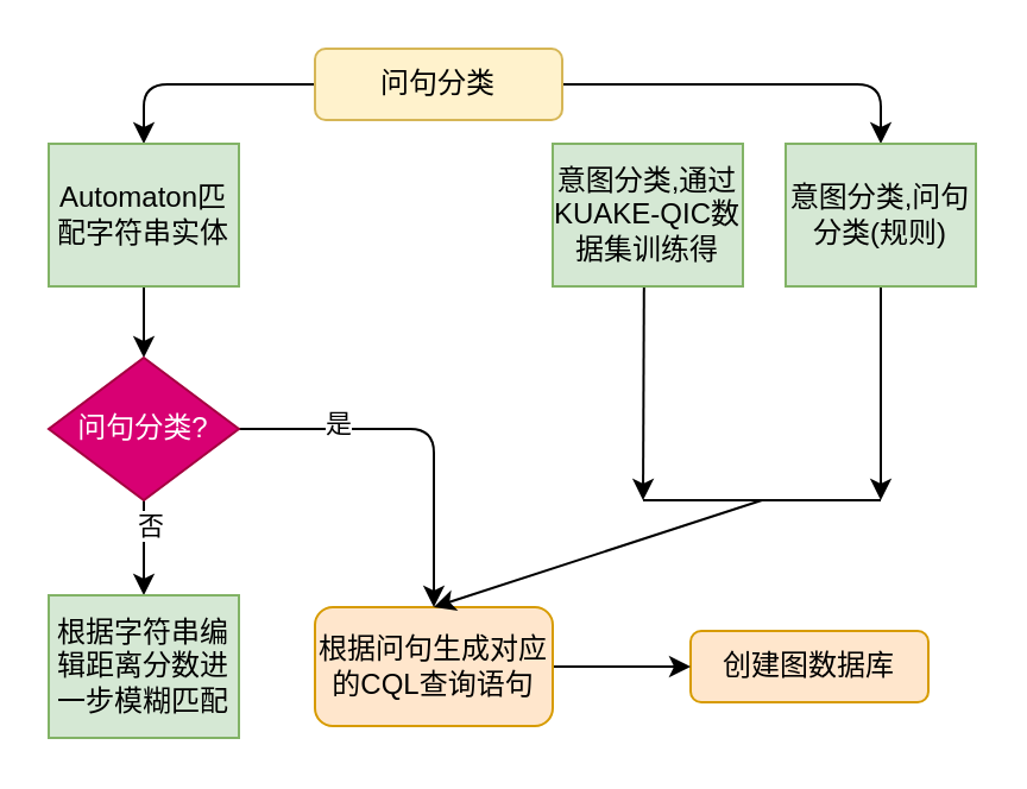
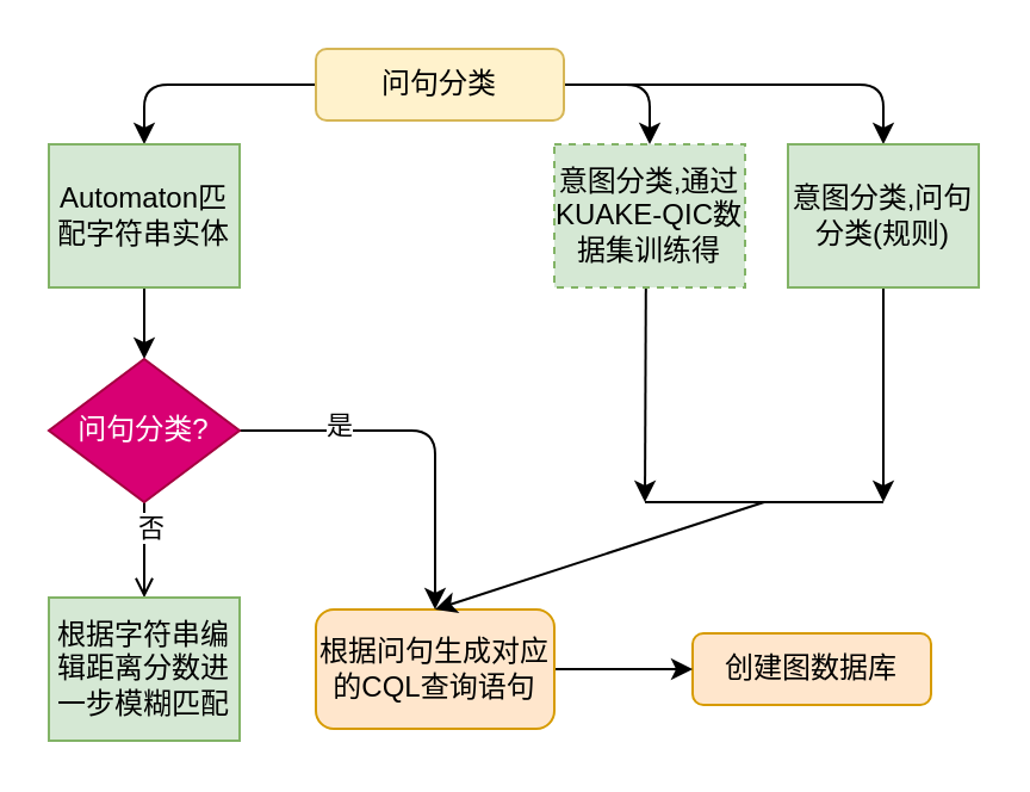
  <mxCell id="0" />
  <mxCell id="1" parent="0" />
  <mxCell id="2" value="创建图数据库" style="rounded=1;whiteSpace=wrap;html=1;fillColor=#ffe6cc;strokeColor=#d79b00;" parent="1" vertex="1"><mxGeometry x="290" y="265" width="100" height="30" as="geometry" /></mxCell>
  <mxCell id="3" style="edgeStyle=orthogonalEdgeStyle;html=1;entryX=0.5;entryY=0;entryDx=0;entryDy=0;" parent="1" source="6" target="14" edge="1"><mxGeometry relative="1" as="geometry" /></mxCell>
  <mxCell id="4" style="edgeStyle=orthogonalEdgeStyle;html=1;entryX=0.5;entryY=0;entryDx=0;entryDy=0;" parent="1" source="6" target="12" edge="1"><mxGeometry relative="1" as="geometry" /></mxCell>
+ <mxCell id="5" style="edgeStyle=orthogonalEdgeStyle;html=1;entryX=0.5;entryY=0;entryDx=0;entryDy=0;exitX=1;exitY=0.5;exitDx=0;exitDy=0;" parent="1" source="6" target="10" edge="1"><mxGeometry relative="1" as="geometry" /></mxCell>
  <mxCell id="6" value="问句分类" style="rounded=1;whiteSpace=wrap;html=1;fillColor=#fff2cc;strokeColor=#d6b656;" parent="1" vertex="1"><mxGeometry x="132" y="20" width="104" height="30" as="geometry" /></mxCell>
  <mxCell id="7" style="edgeStyle=none;html=1;" parent="1" source="8" target="2" edge="1"><mxGeometry relative="1" as="geometry" /></mxCell>
  <mxCell id="8" value="根据问句生成对应的CQL查询语句" style="rounded=1;whiteSpace=wrap;html=1;fillColor=#ffe6cc;strokeColor=#d79b00;" parent="1" vertex="1"><mxGeometry x="132" y="255" width="100" height="50" as="geometry" /></mxCell>
  <mxCell id="9" style="edgeStyle=none;html=1;exitX=0.48;exitY=1.004;exitDx=0;exitDy=0;exitPerimeter=0;" parent="1" source="10" edge="1"><mxGeometry relative="1" as="geometry"><mxPoint x="270" as="targetPoint" y="210" /></mxGeometry></mxCell>
- <mxCell id="10" value="意图分类,通过KUAKE-QIC数据集训练得" style="whiteSpace=wrap;html=1;fillColor=#d5e8d4;strokeColor=#82b366;" parent="1" vertex="1"><mxGeometry x="232" y="60" width="80" height="60" as="geometry" /></mxCell>
+ <mxCell id="10" value="意图分类,通过KUAKE-QIC数据集训练得" style="whiteSpace=wrap;html=1;fillColor=#d5e8d4;strokeColor=#82b366;dashed=1;" parent="1" vertex="1"><mxGeometry x="232" y="60" width="80" height="60" as="geometry" /></mxCell>
  <mxCell id="11" style="edgeStyle=none;html=1;" parent="1" source="12" edge="1"><mxGeometry relative="1" as="geometry"><mxPoint x="370" as="targetPoint" y="210" /></mxGeometry></mxCell>
  <mxCell id="12" value="意图分类,问句分类(规则)" style="whiteSpace=wrap;html=1;fillColor=#d5e8d4;strokeColor=#82b366;" parent="1" vertex="1"><mxGeometry x="330" y="60" width="80" height="60" as="geometry" /></mxCell>
  <mxCell id="13" style="edgeStyle=elbowEdgeStyle;elbow=vertical;html=1;entryX=0.5;entryY=0;entryDx=0;entryDy=0;" parent="1" source="14" target="19" edge="1"><mxGeometry relative="1" as="geometry" /></mxCell>
  <mxCell id="14" value="Automaton匹配字符串实体" style="whiteSpace=wrap;html=1;fillColor=#d5e8d4;strokeColor=#82b366;" parent="1" vertex="1"><mxGeometry x="20" y="60" width="80" height="60" as="geometry" /></mxCell>
  <mxCell id="15" style="edgeStyle=orthogonalEdgeStyle;html=1;entryX=0.5;entryY=0;entryDx=0;entryDy=0;elbow=vertical;exitX=1;exitY=0.5;exitDx=0;exitDy=0;" parent="1" source="19" target="8" edge="1"><mxGeometry relative="1" as="geometry" /></mxCell>
  <mxCell id="16" value="是" style="edgeLabel;html=1;align=center;verticalAlign=middle;resizable=0;points=[];" parent="15" vertex="1" connectable="0"><mxGeometry x="-0.465" y="3" relative="1" as="geometry"><mxPoint x="-1" as="offset" /></mxGeometry></mxCell>
- <mxCell id="17" style="edgeStyle=none;html=1;entryX=0.5;entryY=0;entryDx=0;entryDy=0;elbow=vertical;" parent="1" source="19" target="22" edge="1"><mxGeometry relative="1" as="geometry" /></mxCell>
+ <mxCell id="17" style="edgeStyle=none;html=1;entryX=0.5;entryY=0;entryDx=0;entryDy=0;elbow=vertical;endArrow=open;" parent="1" source="19" target="22" edge="1"><mxGeometry relative="1" as="geometry" /></mxCell>
  <mxCell id="18" value="否" style="edgeLabel;html=1;align=center;verticalAlign=middle;resizable=0;points=[];" parent="17" vertex="1" connectable="0"><mxGeometry x="-0.519" y="2" relative="1" as="geometry"><mxPoint as="offset" /></mxGeometry></mxCell>
  <mxCell id="19" value="问句分类?" style="rhombus;whiteSpace=wrap;html=1;fillColor=#d80073;fontColor=#ffffff;strokeColor=#A50040;" parent="1" vertex="1"><mxGeometry x="20" y="150" width="80" height="60" as="geometry" /></mxCell>
  <mxCell id="20" value="" style="endArrow=none;html=1;" parent="1" edge="1"><mxGeometry width="50" height="50" relative="1" as="geometry"><mxPoint x="270" as="sourcePoint" y="210" /><mxPoint x="370" as="targetPoint" y="210" /></mxGeometry></mxCell>
  <mxCell id="21" value="" style="endArrow=classic;html=1;elbow=vertical;entryX=0.5;entryY=0;entryDx=0;entryDy=0;" parent="1" target="8" edge="1"><mxGeometry width="50" height="50" relative="1" as="geometry"><mxPoint x="320" as="sourcePoint" y="210" /><mxPoint x="490" y="150" as="targetPoint" /></mxGeometry></mxCell>
  <mxCell id="22" value="根据字符串编辑距离分数进一步模糊匹配" style="whiteSpace=wrap;html=1;fillColor=#d5e8d4;strokeColor=#82b366;" parent="1" vertex="1"><mxGeometry x="20" y="250" width="80" height="60" as="geometry" /></mxCell>
